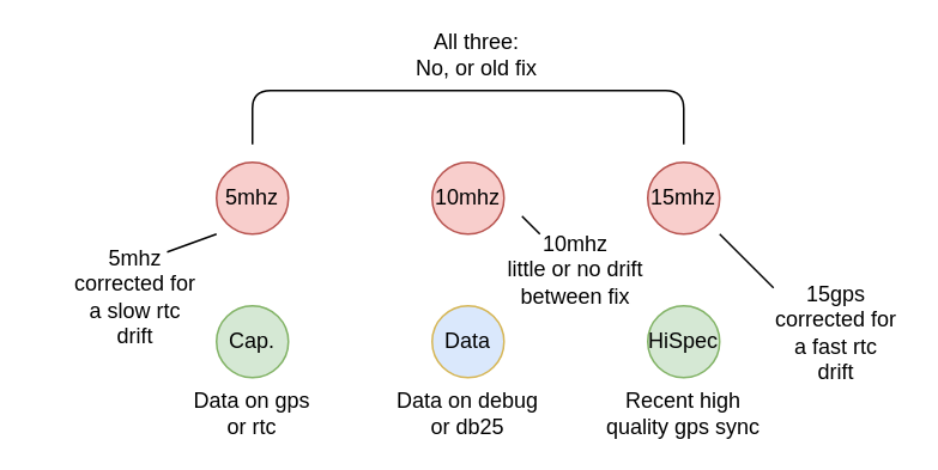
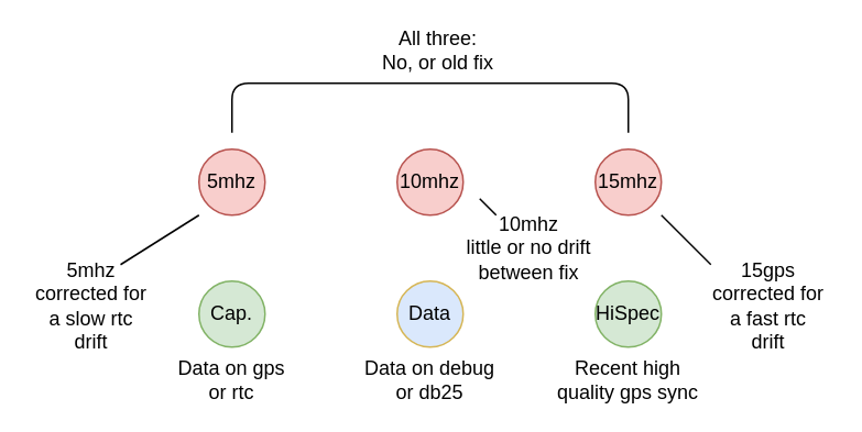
  <mxCell id="0" />
  <mxCell id="1" parent="0" />
  <mxCell id="2" value="Data" style="ellipse;whiteSpace=wrap;html=1;aspect=fixed;fillColor=#dae8fc;strokeColor=#d6b656;" vertex="1" parent="1"><mxGeometry x="240" y="170" width="40" height="40" as="geometry" /></mxCell>
  <mxCell id="3" value="10mhz" style="ellipse;whiteSpace=wrap;html=1;aspect=fixed;fillColor=#f8cecc;strokeColor=#b85450;" vertex="1" parent="1"><mxGeometry x="240" y="90" width="40" height="40" as="geometry" /></mxCell>
  <mxCell id="4" value="HiSpec" style="ellipse;whiteSpace=wrap;html=1;aspect=fixed;fillColor=#d5e8d4;strokeColor=#82b366;" vertex="1" parent="1"><mxGeometry x="360" y="170" width="40" height="40" as="geometry" /></mxCell>
  <mxCell id="5" value="15mhz" style="ellipse;whiteSpace=wrap;html=1;aspect=fixed;fillColor=#f8cecc;strokeColor=#b85450;" vertex="1" parent="1"><mxGeometry x="360" y="90" width="40" height="40" as="geometry" /></mxCell>
  <mxCell id="6" value="Cap." style="ellipse;whiteSpace=wrap;html=1;aspect=fixed;fillColor=#d5e8d4;strokeColor=#82b366;" vertex="1" parent="1"><mxGeometry x="120" y="170" width="40" height="40" as="geometry" /></mxCell>
  <mxCell id="7" value="5mhz" style="ellipse;whiteSpace=wrap;html=1;aspect=fixed;fillColor=#f8cecc;strokeColor=#b85450;" vertex="1" parent="1"><mxGeometry x="120" y="90" width="40" height="40" as="geometry" /></mxCell>
  <mxCell id="8" value="" style="endArrow=none;html=1;" edge="1" parent="1"><mxGeometry width="50" height="50" relative="1" as="geometry"><mxPoint x="140" y="80" as="sourcePoint" /><mxPoint x="380" y="80" as="targetPoint" /><Array as="points"><mxPoint x="140" y="50" /><mxPoint x="380" y="50" /></Array></mxGeometry></mxCell>
  <mxCell id="9" value="&lt;div&gt;All three:&lt;/div&gt;&lt;div&gt;No, or old fix&lt;br&gt;&lt;/div&gt;" style="text;html=1;strokeColor=none;fillColor=none;align=center;verticalAlign=middle;whiteSpace=wrap;rounded=0;" vertex="1" parent="1"><mxGeometry x="225" y="20" width="80" height="20" as="geometry" /></mxCell>
  <mxCell id="10" value="" style="endArrow=none;html=1;exitX=0.75;exitY=0;exitDx=0;exitDy=0;" edge="1" parent="1" source="11"><mxGeometry width="50" height="50" relative="1" as="geometry"><mxPoint x="60" y="150" as="sourcePoint" /><mxPoint x="120" y="130" as="targetPoint" /></mxGeometry></mxCell>
- <mxCell id="11" value="&lt;div&gt;5mhz&lt;/div&gt;&lt;div&gt;corrected for a slow rtc drift&lt;br&gt;&lt;/div&gt;" style="text;html=1;strokeColor=none;fillColor=none;align=center;verticalAlign=middle;whiteSpace=wrap;rounded=0;" vertex="1" parent="1"><mxGeometry x="40" y="140" width="70" height="50" as="geometry" /></mxCell>
+ <mxCell id="11" value="&lt;div&gt;5mhz&lt;/div&gt;&lt;div&gt;corrected for a slow rtc drift&lt;br&gt;&lt;/div&gt;" style="text;html=1;strokeColor=none;fillColor=none;align=center;verticalAlign=middle;whiteSpace=wrap;rounded=0;" vertex="1" parent="1"><mxGeometry x="20" y="160" width="70" height="50" as="geometry" /></mxCell>
  <mxCell id="12" value="&lt;div&gt;15gps&lt;/div&gt;&lt;div&gt;corrected for a fast rtc drift&lt;br&gt;&lt;/div&gt;" style="text;html=1;strokeColor=none;fillColor=none;align=center;verticalAlign=middle;whiteSpace=wrap;rounded=0;" vertex="1" parent="1"><mxGeometry x="430" y="160" width="70" height="50" as="geometry" /></mxCell>
  <mxCell id="13" value="" style="endArrow=none;html=1;entryX=0;entryY=0;entryDx=0;entryDy=0;" edge="1" parent="1" target="12"><mxGeometry width="50" height="50" relative="1" as="geometry"><mxPoint x="400" y="130" as="sourcePoint" /><mxPoint x="450" y="80" as="targetPoint" /></mxGeometry></mxCell>
  <mxCell id="14" value="&lt;div&gt;10mhz&lt;/div&gt;&lt;div&gt;little or no drift between fix&lt;br&gt;&lt;/div&gt;" style="text;html=1;strokeColor=none;fillColor=none;align=center;verticalAlign=middle;whiteSpace=wrap;rounded=0;" vertex="1" parent="1"><mxGeometry x="280" y="130" width="80" height="40" as="geometry" /></mxCell>
  <mxCell id="15" value="Data on debug or db25" style="text;html=1;strokeColor=none;fillColor=none;align=center;verticalAlign=middle;whiteSpace=wrap;rounded=0;" vertex="1" parent="1"><mxGeometry x="215" y="220" width="90" height="20" as="geometry" /></mxCell>
  <mxCell id="16" value="Recent high quality gps sync" style="text;html=1;strokeColor=none;fillColor=none;align=center;verticalAlign=middle;whiteSpace=wrap;rounded=0;" vertex="1" parent="1"><mxGeometry x="335" y="220" width="90" height="20" as="geometry" /></mxCell>
  <mxCell id="17" value="Data on gps or rtc " style="text;html=1;strokeColor=none;fillColor=none;align=center;verticalAlign=middle;whiteSpace=wrap;rounded=0;" vertex="1" parent="1"><mxGeometry x="105" y="220" width="70" height="20" as="geometry" /></mxCell>
  <mxCell id="18" value="" style="endArrow=none;html=1;" edge="1" parent="1"><mxGeometry width="50" height="50" relative="1" as="geometry"><mxPoint x="300" y="130" as="sourcePoint" /><mxPoint x="290" y="120" as="targetPoint" /></mxGeometry></mxCell>
